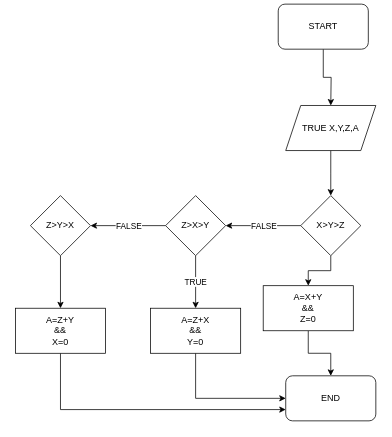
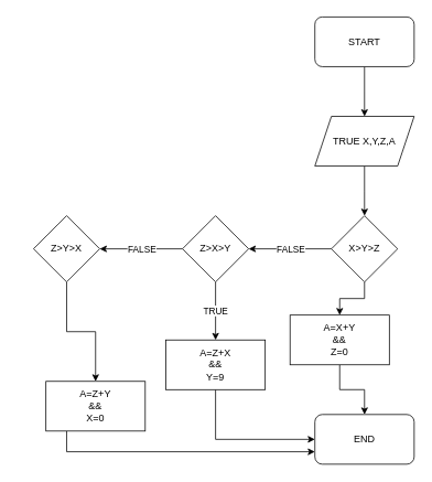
  <mxCell id="0" />
  <mxCell id="1" parent="0" />
  <mxCell id="2" style="edgeStyle=orthogonalEdgeStyle;rounded=0;orthogonalLoop=1;jettySize=auto;html=1;" edge="1" parent="1" source="3"><mxGeometry relative="1" as="geometry"><mxPoint x="440" y="140" as="targetPoint" /></mxGeometry></mxCell>
- <mxCell id="3" value="START" style="rounded=1;whiteSpace=wrap;html=1;" vertex="1" parent="1"><mxGeometry x="370" y="5" width="120" height="60" as="geometry" /></mxCell>
+ <mxCell id="3" value="START" style="rounded=1;whiteSpace=wrap;html=1;" vertex="1" parent="1"><mxGeometry x="380" width="120" height="60" as="geometry" y="20" /></mxCell>
  <mxCell id="4" style="edgeStyle=orthogonalEdgeStyle;rounded=0;orthogonalLoop=1;jettySize=auto;html=1;" edge="1" parent="1" source="5"><mxGeometry relative="1" as="geometry"><mxPoint x="440" y="260" as="targetPoint" /></mxGeometry></mxCell>
  <mxCell id="5" value="TRUE X,Y,Z,A" style="shape=parallelogram;perimeter=parallelogramPerimeter;whiteSpace=wrap;html=1;fixedSize=1;" vertex="1" parent="1"><mxGeometry x="380" y="140" width="120" height="60" as="geometry" /></mxCell>
  <mxCell id="6" value="FALSE" style="edgeStyle=orthogonalEdgeStyle;rounded=0;orthogonalLoop=1;jettySize=auto;html=1;" edge="1" parent="1" source="8"><mxGeometry relative="1" as="geometry"><mxPoint x="300" y="300" as="targetPoint" /></mxGeometry></mxCell>
  <mxCell id="7" style="edgeStyle=orthogonalEdgeStyle;rounded=0;orthogonalLoop=1;jettySize=auto;html=1;" edge="1" parent="1" source="8" target="10"><mxGeometry relative="1" as="geometry" /></mxCell>
  <mxCell id="8" value="X&amp;gt;Y&amp;gt;Z" style="rhombus;whiteSpace=wrap;html=1;" vertex="1" parent="1"><mxGeometry x="400" y="260" width="80" height="80" as="geometry" /></mxCell>
  <mxCell id="9" style="edgeStyle=orthogonalEdgeStyle;rounded=0;orthogonalLoop=1;jettySize=auto;html=1;entryX=0.5;entryY=0;entryDx=0;entryDy=0;" edge="1" parent="1" source="10" target="14"><mxGeometry relative="1" as="geometry" /></mxCell>
  <mxCell id="10" value="A=X+Y&lt;br&gt;&amp;amp;&amp;amp;&lt;br&gt;Z=0" style="rounded=0;whiteSpace=wrap;html=1;" vertex="1" parent="1"><mxGeometry x="350" y="380" width="120" height="60" as="geometry" /></mxCell>
  <mxCell id="11" value="TRUE" style="edgeStyle=orthogonalEdgeStyle;rounded=0;orthogonalLoop=1;jettySize=auto;html=1;" edge="1" parent="1" source="13"><mxGeometry relative="1" as="geometry"><mxPoint x="260" y="410" as="targetPoint" /></mxGeometry></mxCell>
  <mxCell id="12" value="FALSE" style="edgeStyle=orthogonalEdgeStyle;rounded=0;orthogonalLoop=1;jettySize=auto;html=1;exitX=0;exitY=0.5;exitDx=0;exitDy=0;" edge="1" parent="1" source="13"><mxGeometry relative="1" as="geometry"><mxPoint x="120" y="300" as="targetPoint" /></mxGeometry></mxCell>
  <mxCell id="13" value="Z&amp;gt;X&amp;gt;Y" style="rhombus;whiteSpace=wrap;html=1;" vertex="1" parent="1"><mxGeometry x="220" y="260" width="80" height="80" as="geometry" /></mxCell>
  <mxCell id="14" value="END" style="rounded=1;whiteSpace=wrap;html=1;" vertex="1" parent="1"><mxGeometry x="380" y="500" width="120" height="60" as="geometry" /></mxCell>
  <mxCell id="15" style="edgeStyle=orthogonalEdgeStyle;rounded=0;orthogonalLoop=1;jettySize=auto;html=1;entryX=0;entryY=0.5;entryDx=0;entryDy=0;" edge="1" parent="1" source="16" target="14"><mxGeometry relative="1" as="geometry"><Array as="points"><mxPoint x="260" y="530" /></Array></mxGeometry></mxCell>
- <mxCell id="16" value="A=Z+X&lt;br&gt;&amp;amp;&amp;amp;&lt;br&gt;Y=0" style="rounded=0;whiteSpace=wrap;html=1;" vertex="1" parent="1"><mxGeometry x="200" y="410" width="120" height="60" as="geometry" /></mxCell>
+ <mxCell id="16" value="A=Z+X&lt;br&gt;&amp;amp;&amp;amp;&lt;br&gt;Y=9" style="rounded=0;whiteSpace=wrap;html=1;" vertex="1" parent="1"><mxGeometry x="200" y="410" width="120" height="60" as="geometry" /></mxCell>
  <mxCell id="17" style="edgeStyle=orthogonalEdgeStyle;rounded=0;orthogonalLoop=1;jettySize=auto;html=1;" edge="1" parent="1" source="18" target="20"><mxGeometry relative="1" as="geometry"><mxPoint x="80" y="420" as="targetPoint" /></mxGeometry></mxCell>
  <mxCell id="18" value="Z&amp;gt;Y&amp;gt;X" style="rhombus;whiteSpace=wrap;html=1;" vertex="1" parent="1"><mxGeometry x="40" y="260" width="80" height="80" as="geometry" /></mxCell>
  <mxCell id="19" style="edgeStyle=orthogonalEdgeStyle;rounded=0;orthogonalLoop=1;jettySize=auto;html=1;entryX=0;entryY=0.75;entryDx=0;entryDy=0;" edge="1" parent="1" source="20" target="14"><mxGeometry relative="1" as="geometry"><Array as="points"><mxPoint x="80" y="545" /></Array></mxGeometry></mxCell>
- <mxCell id="20" value="A=Z+Y&lt;br&gt;&amp;amp;&amp;amp;&lt;br&gt;X=0" style="rounded=0;whiteSpace=wrap;html=1;" vertex="1" parent="1"><mxGeometry x="20" y="410" width="120" height="60" as="geometry" /></mxCell>
+ <mxCell id="20" value="A=Z+Y&lt;br&gt;&amp;amp;&amp;amp;&lt;br&gt;X=0" style="rounded=0;whiteSpace=wrap;html=1;" vertex="1" parent="1"><mxGeometry x="55" y="460" width="120" height="60" as="geometry" /></mxCell>
